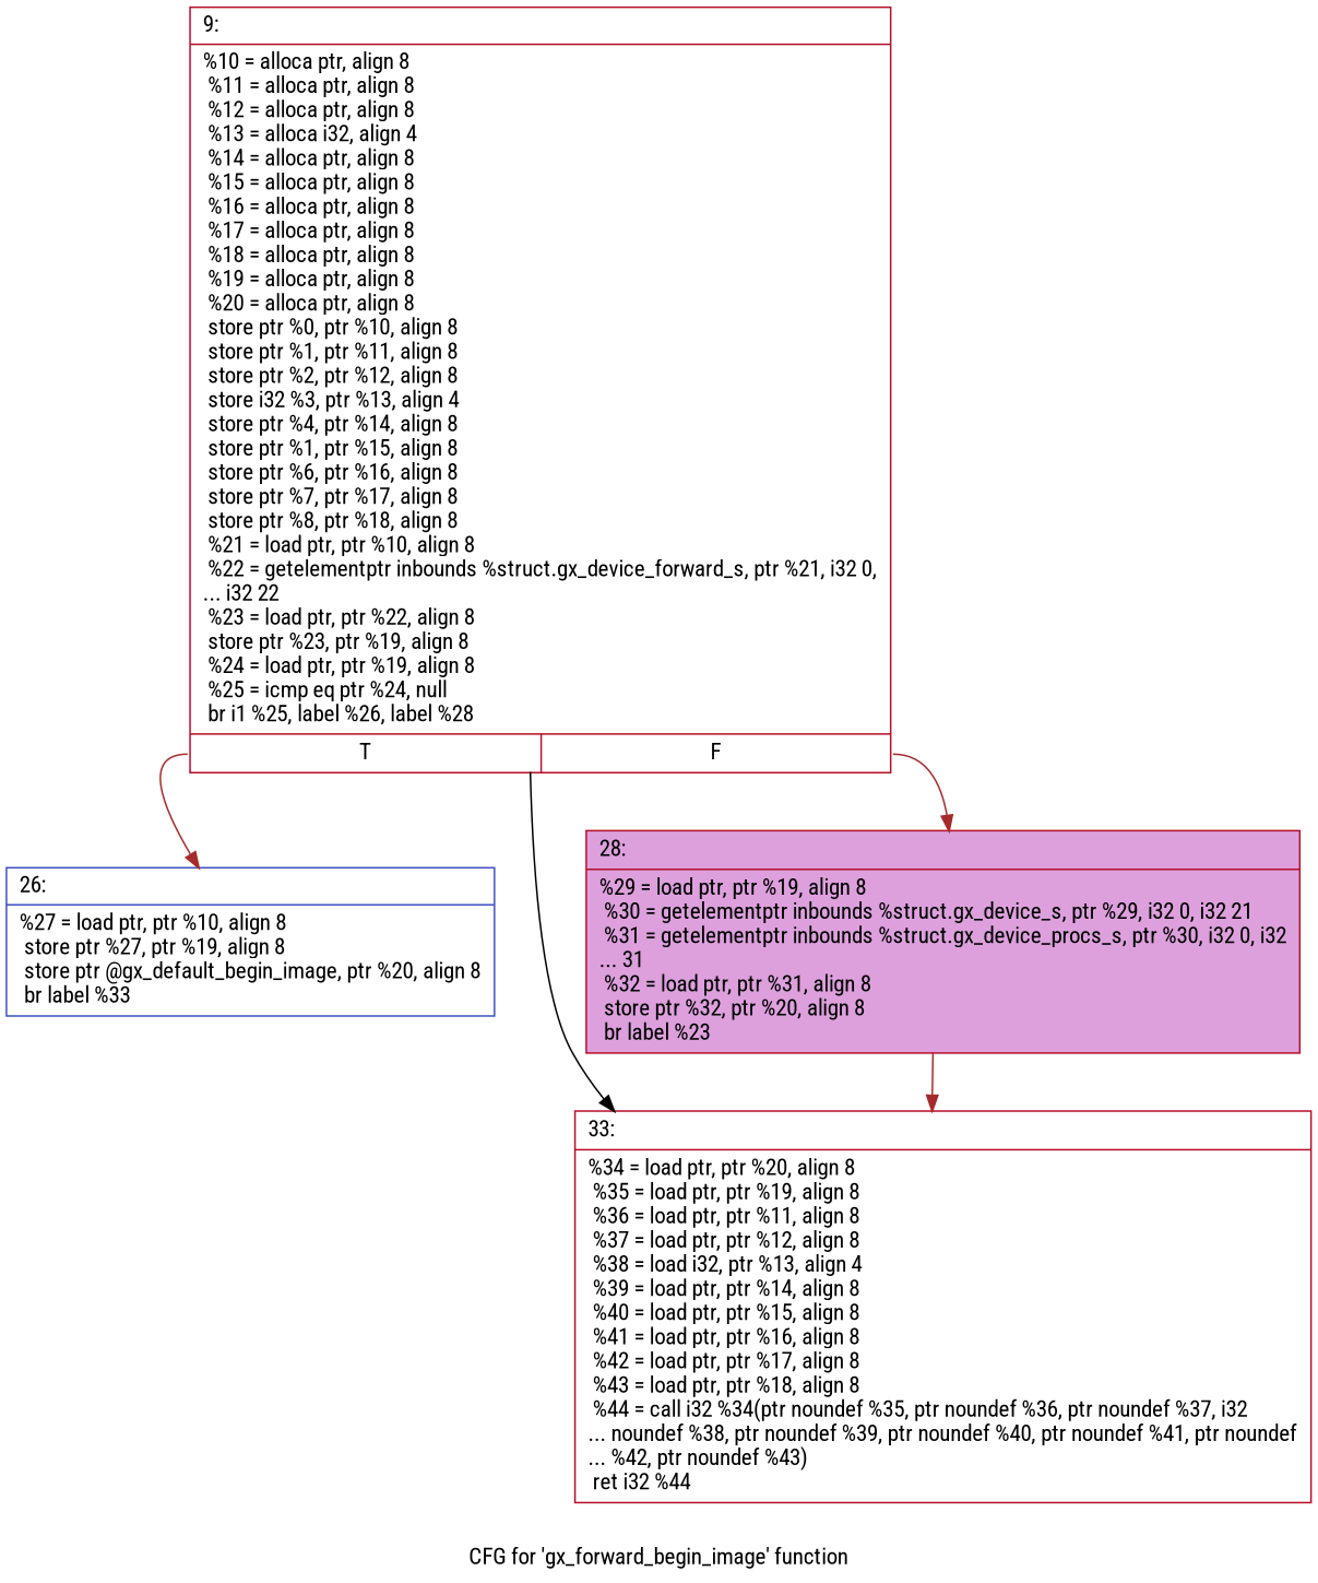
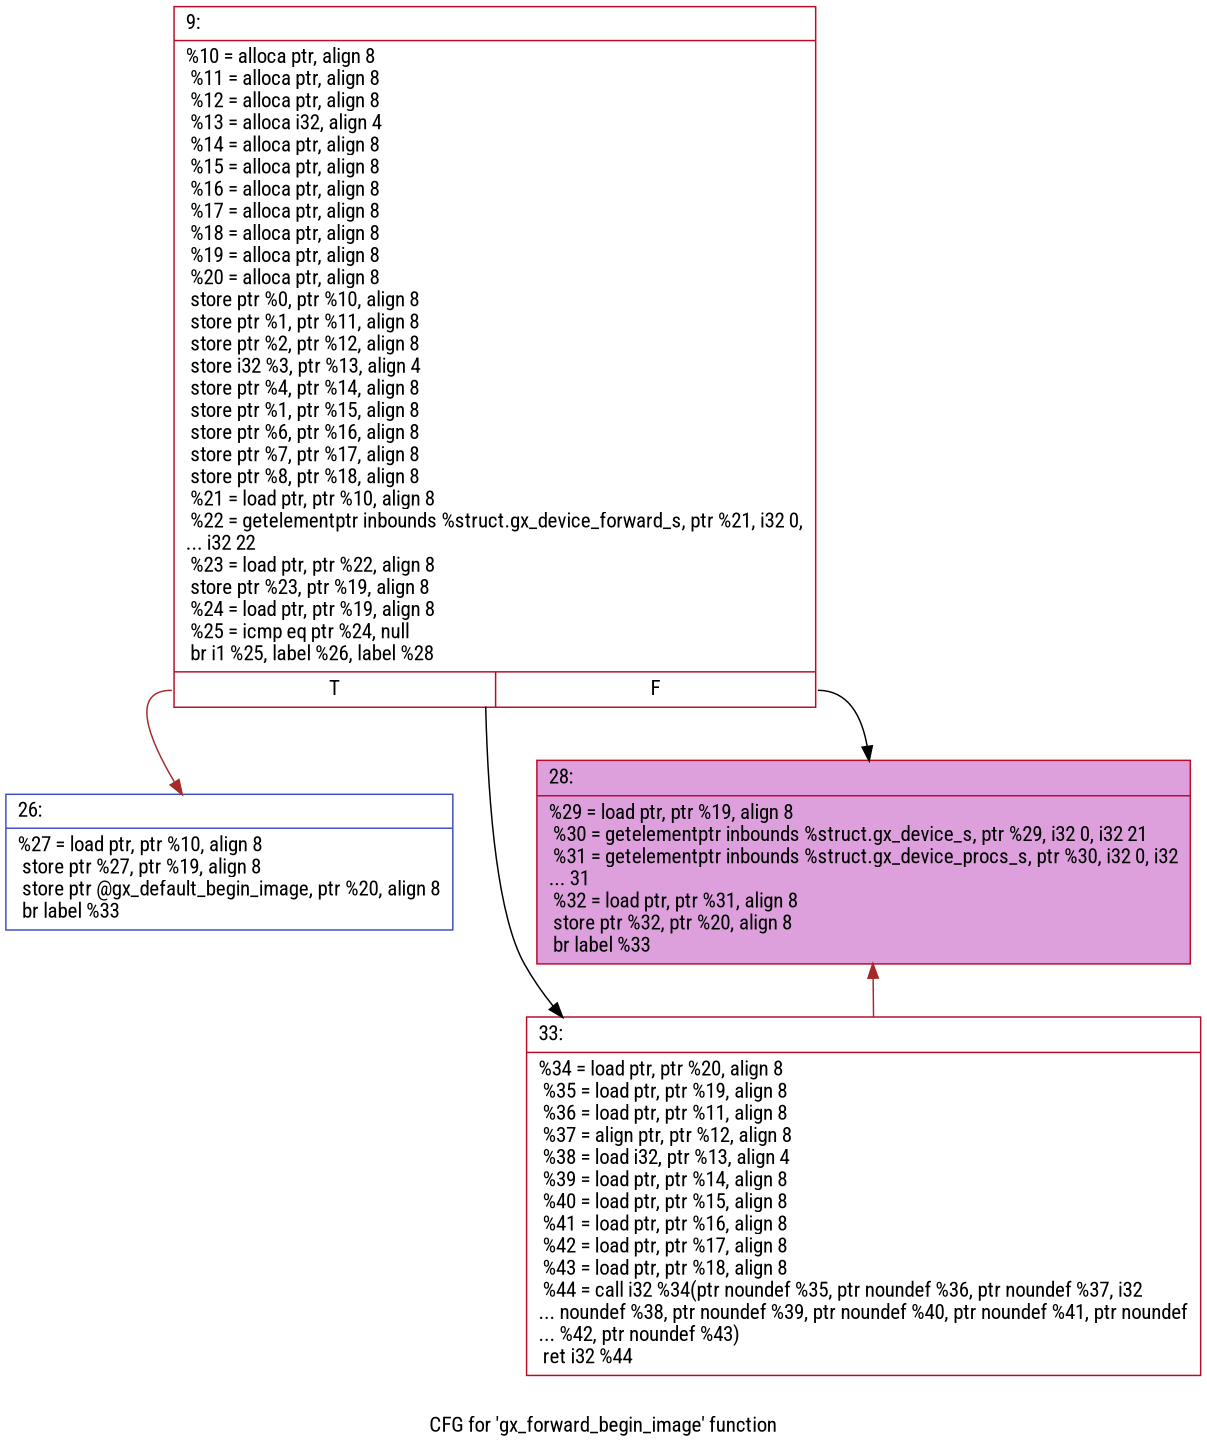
  digraph {
    fontname="Roboto Condensed"
    label="CFG for 'gx_forward_begin_image' function"
    node [color="#b70d28ff" fillcolor=white fontname="Roboto Condensed" shape=record style=filled]
    edge [color=brown fontname="Roboto Condensed"]
    n1 [label="{9:\l|  %10 = alloca ptr, align 8\l  %11 = alloca ptr, align 8\l  %12 = alloca ptr, align 8\l  %13 = alloca i32, align 4\l  %14 = alloca ptr, align 8\l  %15 = alloca ptr, align 8\l  %16 = alloca ptr, align 8\l  %17 = alloca ptr, align 8\l  %18 = alloca ptr, align 8\l  %19 = alloca ptr, align 8\l  %20 = alloca ptr, align 8\l  store ptr %0, ptr %10, align 8\l  store ptr %1, ptr %11, align 8\l  store ptr %2, ptr %12, align 8\l  store i32 %3, ptr %13, align 4\l  store ptr %4, ptr %14, align 8\l  store ptr %1, ptr %15, align 8\l  store ptr %6, ptr %16, align 8\l  store ptr %7, ptr %17, align 8\l  store ptr %8, ptr %18, align 8\l  %21 = load ptr, ptr %10, align 8\l  %22 = getelementptr inbounds %struct.gx_device_forward_s, ptr %21, i32 0,\l... i32 22\l  %23 = load ptr, ptr %22, align 8\l  store ptr %23, ptr %19, align 8\l  %24 = load ptr, ptr %19, align 8\l  %25 = icmp eq ptr %24, null\l  br i1 %25, label %26, label %28\l|{<s0>T|<s1>F}}"]
    n2 [color="#3d50c3ff" label="{26:\l|  %27 = load ptr, ptr %10, align 8\l  store ptr %27, ptr %19, align 8\l  store ptr @gx_default_begin_image, ptr %20, align 8\l  br label %33\l}"]
-   n3 [fillcolor=plum label="{28:\l|  %29 = load ptr, ptr %19, align 8\l  %30 = getelementptr inbounds %struct.gx_device_s, ptr %29, i32 0, i32 21\l  %31 = getelementptr inbounds %struct.gx_device_procs_s, ptr %30, i32 0, i32\l... 31\l  %32 = load ptr, ptr %31, align 8\l  store ptr %32, ptr %20, align 8\l  br label %23\l}"]
-   n4 [label="{33:\l|  %34 = load ptr, ptr %20, align 8\l  %35 = load ptr, ptr %19, align 8\l  %36 = load ptr, ptr %11, align 8\l  %37 = load ptr, ptr %12, align 8\l  %38 = load i32, ptr %13, align 4\l  %39 = load ptr, ptr %14, align 8\l  %40 = load ptr, ptr %15, align 8\l  %41 = load ptr, ptr %16, align 8\l  %42 = load ptr, ptr %17, align 8\l  %43 = load ptr, ptr %18, align 8\l  %44 = call i32 %34(ptr noundef %35, ptr noundef %36, ptr noundef %37, i32\l... noundef %38, ptr noundef %39, ptr noundef %40, ptr noundef %41, ptr noundef\l... %42, ptr noundef %43)\l  ret i32 %44\l}"]
+   n3 [fillcolor=plum label="{28:\l|  %29 = load ptr, ptr %19, align 8\l  %30 = getelementptr inbounds %struct.gx_device_s, ptr %29, i32 0, i32 21\l  %31 = getelementptr inbounds %struct.gx_device_procs_s, ptr %30, i32 0, i32\l... 31\l  %32 = load ptr, ptr %31, align 8\l  store ptr %32, ptr %20, align 8\l  br label %33\l}"]
+   n4 [label="{33:\l|  %34 = load ptr, ptr %20, align 8\l  %35 = load ptr, ptr %19, align 8\l  %36 = load ptr, ptr %11, align 8\l  %37 = align ptr, ptr %12, align 8\l  %38 = load i32, ptr %13, align 4\l  %39 = load ptr, ptr %14, align 8\l  %40 = load ptr, ptr %15, align 8\l  %41 = load ptr, ptr %16, align 8\l  %42 = load ptr, ptr %17, align 8\l  %43 = load ptr, ptr %18, align 8\l  %44 = call i32 %34(ptr noundef %35, ptr noundef %36, ptr noundef %37, i32\l... noundef %38, ptr noundef %39, ptr noundef %40, ptr noundef %41, ptr noundef\l... %42, ptr noundef %43)\l  ret i32 %44\l}"]
    n1 -> n2 [tailport=s0]
-   n1 -> n3 [tailport=s1]
+   n1 -> n3 [color=black tailport=s1]
    n1 -> n4 [color=black]
-   n3 -> n4
+   n4 -> n3
  }
